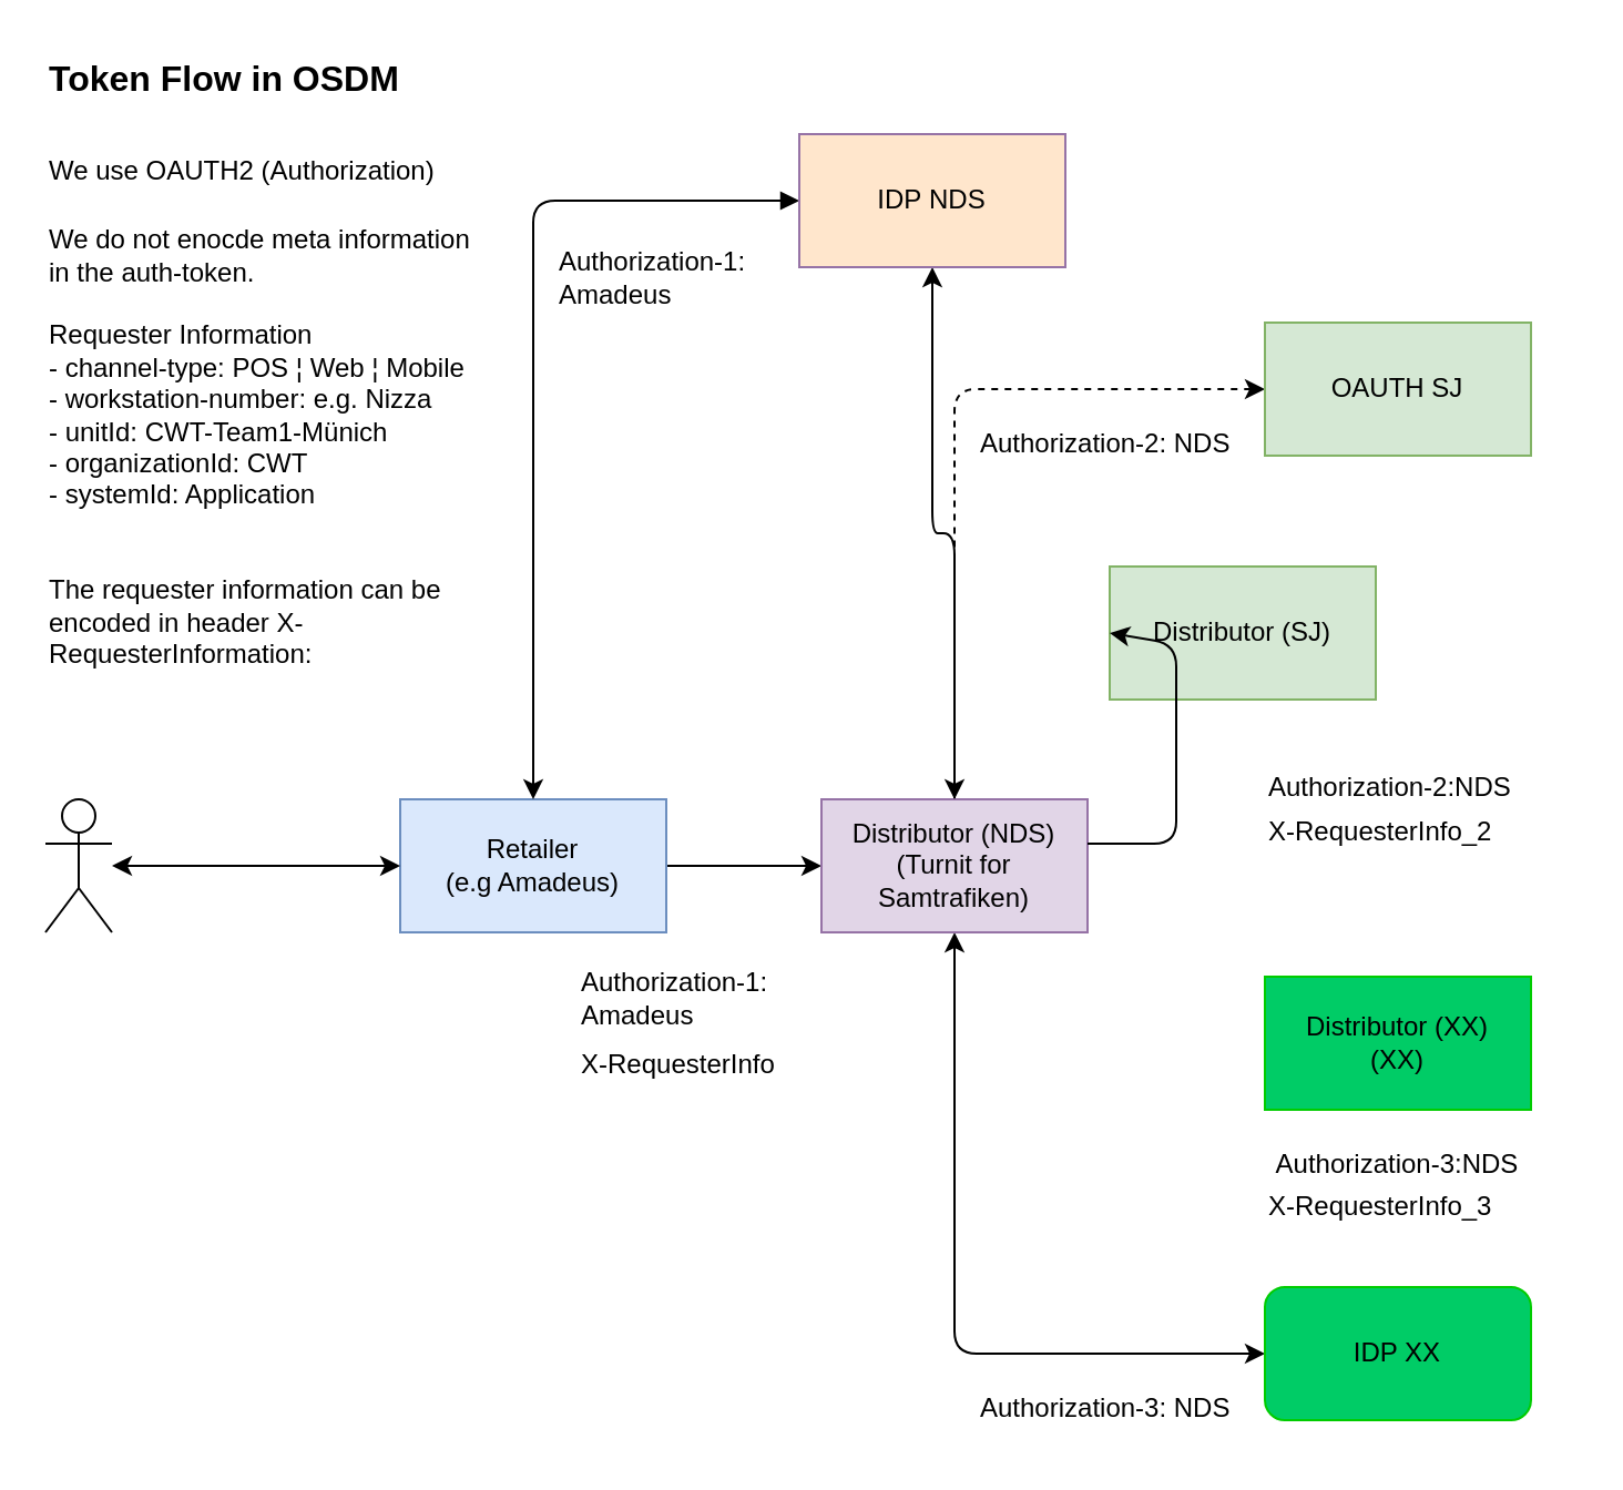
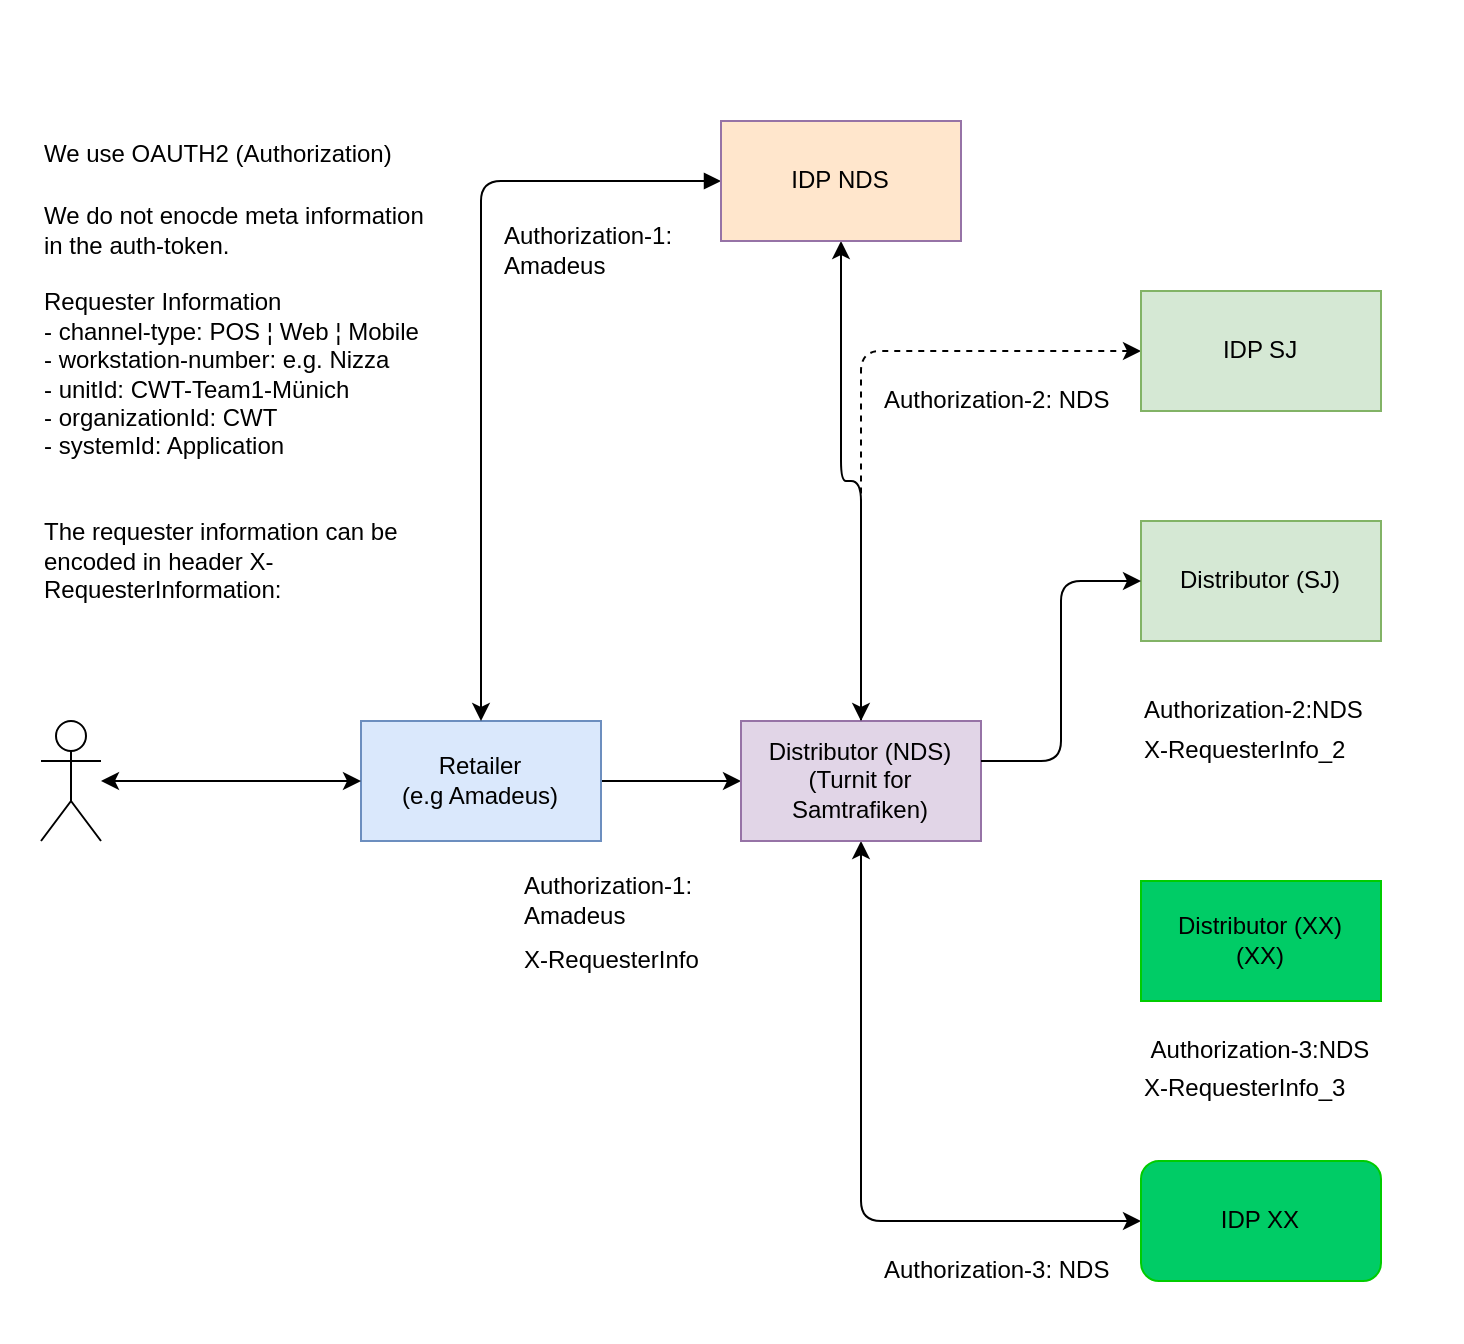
  <mxCell id="0" />
  <mxCell id="1" parent="0" />
  <mxCell id="2" style="edgeStyle=orthogonalEdgeStyle;rounded=0;orthogonalLoop=1;jettySize=auto;html=1;entryX=0;entryY=0.5;entryDx=0;entryDy=0;" parent="1" source="3" target="6" edge="1"><mxGeometry relative="1" as="geometry" /></mxCell>
  <mxCell id="3" value="Retailer&lt;br&gt;(e.g Amadeus)" style="rounded=0;whiteSpace=wrap;html=1;fillColor=#dae8fc;strokeColor=#6c8ebf;" parent="1" vertex="1"><mxGeometry x="180" y="360" width="120" height="60" as="geometry" /></mxCell>
  <mxCell id="4" style="edgeStyle=orthogonalEdgeStyle;rounded=1;orthogonalLoop=1;jettySize=auto;html=1;" parent="1" source="6" target="13" edge="1"><mxGeometry relative="1" as="geometry" /></mxCell>
  <mxCell id="5" style="edgeStyle=orthogonalEdgeStyle;rounded=1;orthogonalLoop=1;jettySize=auto;html=1;entryX=0;entryY=0.5;entryDx=0;entryDy=0;startArrow=classic;startFill=1;exitX=0.5;exitY=1;exitDx=0;exitDy=0;" parent="1" source="6" target="16" edge="1"><mxGeometry relative="1" as="geometry"><Array as="points"><mxPoint x="430" y="610" /></Array></mxGeometry></mxCell>
  <mxCell id="6" value="Distributor (NDS)&lt;br&gt;(Turnit for Samtrafiken)" style="rounded=0;whiteSpace=wrap;html=1;fillColor=#e1d5e7;strokeColor=#9673a6;" parent="1" vertex="1"><mxGeometry x="370" y="360" width="120" height="60" as="geometry" /></mxCell>
- <mxCell id="7" value="Distributor (SJ)" style="rounded=0;whiteSpace=wrap;html=1;fillColor=#d5e8d4;strokeColor=#82b366;" parent="1" vertex="1"><mxGeometry x="500" y="255" width="120" height="60" as="geometry" /></mxCell>
+ <mxCell id="7" value="Distributor (SJ)" style="rounded=0;whiteSpace=wrap;html=1;fillColor=#d5e8d4;strokeColor=#82b366;" parent="1" vertex="1"><mxGeometry x="570" y="260" width="120" height="60" as="geometry" /></mxCell>
  <mxCell id="8" style="edgeStyle=orthogonalEdgeStyle;rounded=1;orthogonalLoop=1;jettySize=auto;html=1;entryX=0.5;entryY=0;entryDx=0;entryDy=0;startArrow=classic;startFill=1;exitX=0;exitY=0.5;exitDx=0;exitDy=0;dashed=1;" parent="1" source="9" target="6" edge="1"><mxGeometry relative="1" as="geometry"><Array as="points"><mxPoint x="430" y="175" /></Array></mxGeometry></mxCell>
- <mxCell id="9" value="OAUTH SJ" style="rounded=0;whiteSpace=wrap;html=1;fillColor=#d5e8d4;strokeColor=#82b366;" parent="1" vertex="1"><mxGeometry x="570" y="145" width="120" height="60" as="geometry" /></mxCell>
+ <mxCell id="9" value="IDP SJ" style="rounded=0;whiteSpace=wrap;html=1;fillColor=#d5e8d4;strokeColor=#82b366;" parent="1" vertex="1"><mxGeometry x="570" y="145" width="120" height="60" as="geometry" /></mxCell>
  <mxCell id="10" style="edgeStyle=orthogonalEdgeStyle;rounded=1;orthogonalLoop=1;jettySize=auto;html=1;entryX=0;entryY=0.5;entryDx=0;entryDy=0;startArrow=classic;startFill=1;" parent="1" source="11" target="3" edge="1"><mxGeometry relative="1" as="geometry" /></mxCell>
  <mxCell id="11" value="" style="shape=umlActor;verticalLabelPosition=bottom;verticalAlign=top;html=1;outlineConnect=0;" parent="1" vertex="1"><mxGeometry x="20" y="360" width="30" height="60" as="geometry" /></mxCell>
  <mxCell id="12" style="edgeStyle=orthogonalEdgeStyle;rounded=1;orthogonalLoop=1;jettySize=auto;html=1;exitX=0;exitY=0.5;exitDx=0;exitDy=0;startArrow=block;startFill=1;" parent="1" source="13" edge="1"><mxGeometry relative="1" as="geometry"><Array as="points"><mxPoint x="360" y="90" /><mxPoint x="240" y="90" /></Array><mxPoint x="240" y="360" as="targetPoint" /></mxGeometry></mxCell>
  <mxCell id="13" value="IDP&amp;nbsp;NDS" style="rounded=0;whiteSpace=wrap;html=1;fillColor=#ffe6cc;strokeColor=#9673a6;" parent="1" vertex="1"><mxGeometry x="360" y="60" width="120" height="60" as="geometry" /></mxCell>
  <mxCell id="14" value="" style="endArrow=classic;html=1;rounded=1;entryX=0;entryY=0.5;entryDx=0;entryDy=0;" parent="1" target="7" edge="1"><mxGeometry width="50" height="50" relative="1" as="geometry"><mxPoint x="490" y="380" as="sourcePoint" /><mxPoint x="660" y="380" as="targetPoint" /><Array as="points"><mxPoint x="530" y="380" /><mxPoint x="530" y="290" /></Array></mxGeometry></mxCell>
  <mxCell id="15" value="Distributor (XX)&lt;br&gt;(XX)" style="rounded=0;whiteSpace=wrap;html=1;fillColor=#00CC66;strokeColor=#00CC00;" parent="1" vertex="1"><mxGeometry x="570" y="440" width="120" height="60" as="geometry" /></mxCell>
  <mxCell id="16" value="IDP XX&lt;br&gt;" style="whiteSpace=wrap;html=1;fillColor=#00CC66;strokeColor=#00CC00;rounded=1;" parent="1" vertex="1"><mxGeometry x="570" y="580" width="120" height="60" as="geometry" /></mxCell>
  <mxCell id="17" value="Authorization-1: Amadeus" style="text;html=1;strokeColor=none;fillColor=none;align=left;verticalAlign=middle;whiteSpace=wrap;rounded=0;" parent="1" vertex="1"><mxGeometry x="250" y="110" width="100" height="30" as="geometry" /></mxCell>
  <mxCell id="18" value="Authorization-2: NDS" style="text;html=1;strokeColor=none;fillColor=none;align=left;verticalAlign=middle;whiteSpace=wrap;rounded=0;" parent="1" vertex="1"><mxGeometry x="440" y="180" width="120" height="40" as="geometry" /></mxCell>
  <mxCell id="19" value="Authorization-1: &lt;br&gt;Amadeus" style="text;html=1;strokeColor=none;fillColor=none;align=left;verticalAlign=middle;whiteSpace=wrap;rounded=0;" parent="1" vertex="1"><mxGeometry x="260" y="430" width="90" height="40" as="geometry" /></mxCell>
  <mxCell id="20" value="Authorization-3: NDS" style="text;html=1;strokeColor=none;fillColor=none;align=left;verticalAlign=middle;whiteSpace=wrap;rounded=0;" parent="1" vertex="1"><mxGeometry x="440" y="620" width="120" height="30" as="geometry" /></mxCell>
- <mxCell id="21" value="&lt;span style=&quot;font-size: 16px&quot;&gt;&lt;b&gt;Token Flow in OSDM&lt;/b&gt;&lt;/span&gt;" style="text;html=1;strokeColor=none;fillColor=none;align=left;verticalAlign=middle;whiteSpace=wrap;rounded=0;" parent="1" vertex="1"><mxGeometry x="20" y="20" width="160" height="30" as="geometry" /></mxCell>
  <mxCell id="22" value="We do not enocde meta information in the auth-token." style="rounded=0;whiteSpace=wrap;html=1;strokeColor=none;fillColor=none;align=left;" parent="1" vertex="1"><mxGeometry x="20" y="100" width="200" height="30" as="geometry" /></mxCell>
  <mxCell id="23" value="Authorization-2:NDS" style="text;html=1;strokeColor=none;fillColor=none;align=left;verticalAlign=middle;whiteSpace=wrap;rounded=0;" parent="1" vertex="1"><mxGeometry x="570" y="340" width="130" height="30" as="geometry" /></mxCell>
  <mxCell id="24" value="Authorization-3:NDS" style="text;html=1;strokeColor=none;fillColor=none;align=center;verticalAlign=middle;whiteSpace=wrap;rounded=0;" parent="1" vertex="1"><mxGeometry x="565" y="510" width="130" height="30" as="geometry" /></mxCell>
  <mxCell id="25" value="&lt;div&gt;Requester Information&lt;/div&gt;&lt;div&gt;&lt;span&gt;- channel-type: POS ¦ Web ¦ Mobile&lt;/span&gt;&lt;/div&gt;&lt;div&gt;&lt;span&gt;- workstation-number: e.g. Nizza&lt;/span&gt;&lt;/div&gt;&lt;div&gt;&lt;span&gt;- unitId: CWT-Team1-Münich&lt;/span&gt;&lt;/div&gt;&lt;div&gt;&lt;span&gt;- organizationId: CWT&lt;/span&gt;&lt;/div&gt;&lt;div&gt;&lt;span&gt;- systemId: Application&lt;/span&gt;&lt;/div&gt;&lt;div&gt;&lt;br&gt;&lt;/div&gt;&lt;div&gt;&lt;br&gt;&lt;/div&gt;&lt;div&gt;The requester information can be encoded&amp;nbsp;&lt;span&gt;in header X-RequesterInformation&lt;/span&gt;&lt;span&gt;:&amp;nbsp;&lt;/span&gt;&lt;/div&gt;" style="rounded=0;whiteSpace=wrap;html=1;strokeColor=none;fillColor=none;align=left;" parent="1" vertex="1"><mxGeometry x="20" y="145" width="210" height="155" as="geometry" /></mxCell>
  <mxCell id="26" value="X-RequesterInfo_2" style="text;html=1;strokeColor=none;fillColor=none;align=left;verticalAlign=middle;whiteSpace=wrap;rounded=0;" parent="1" vertex="1"><mxGeometry x="570" y="360" width="140" height="30" as="geometry" /></mxCell>
  <mxCell id="27" value="X-RequesterInfo" style="text;html=1;strokeColor=none;fillColor=none;align=left;verticalAlign=middle;whiteSpace=wrap;rounded=0;" parent="1" vertex="1"><mxGeometry x="260" y="470" width="120" height="20" as="geometry" /></mxCell>
  <mxCell id="28" value="X-RequesterInfo_3" style="text;html=1;strokeColor=none;fillColor=none;align=left;verticalAlign=middle;whiteSpace=wrap;rounded=0;" parent="1" vertex="1"><mxGeometry x="570" y="534" width="140" height="20" as="geometry" /></mxCell>
  <mxCell id="29" value="&lt;span style=&quot;font-size: 12px;&quot;&gt;We use OAUTH2 (Authorization)&lt;/span&gt;" style="text;html=1;strokeColor=none;fillColor=none;align=left;verticalAlign=middle;whiteSpace=wrap;rounded=0;fontSize=16;" parent="1" vertex="1"><mxGeometry x="20" y="60" width="190" height="30" as="geometry" /></mxCell>
